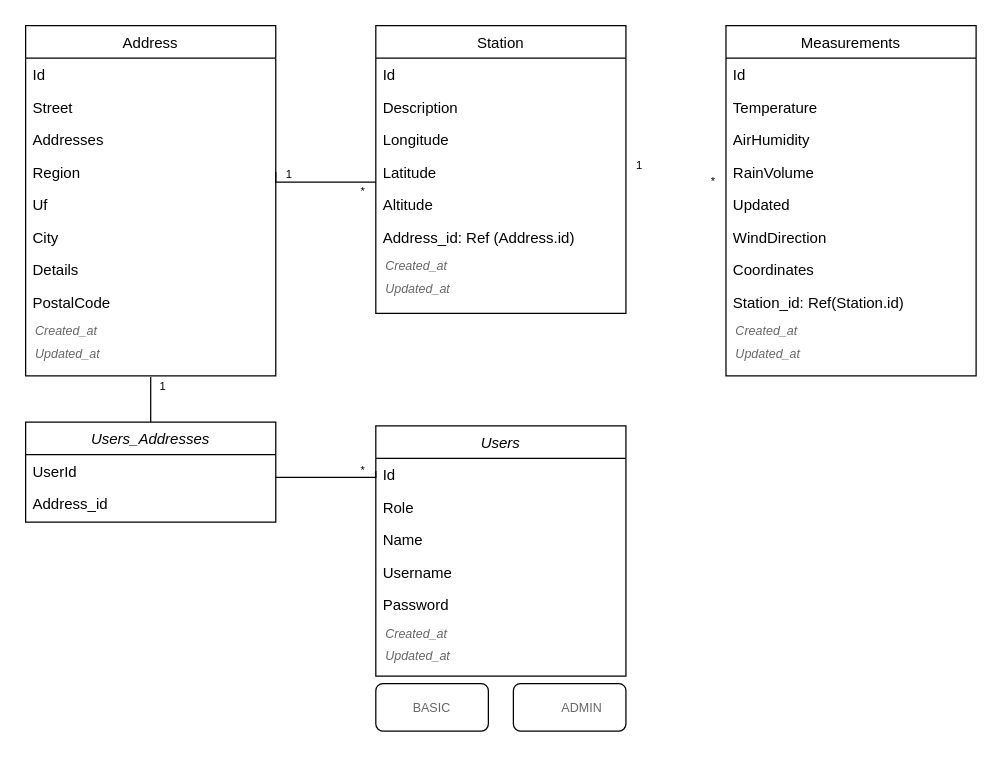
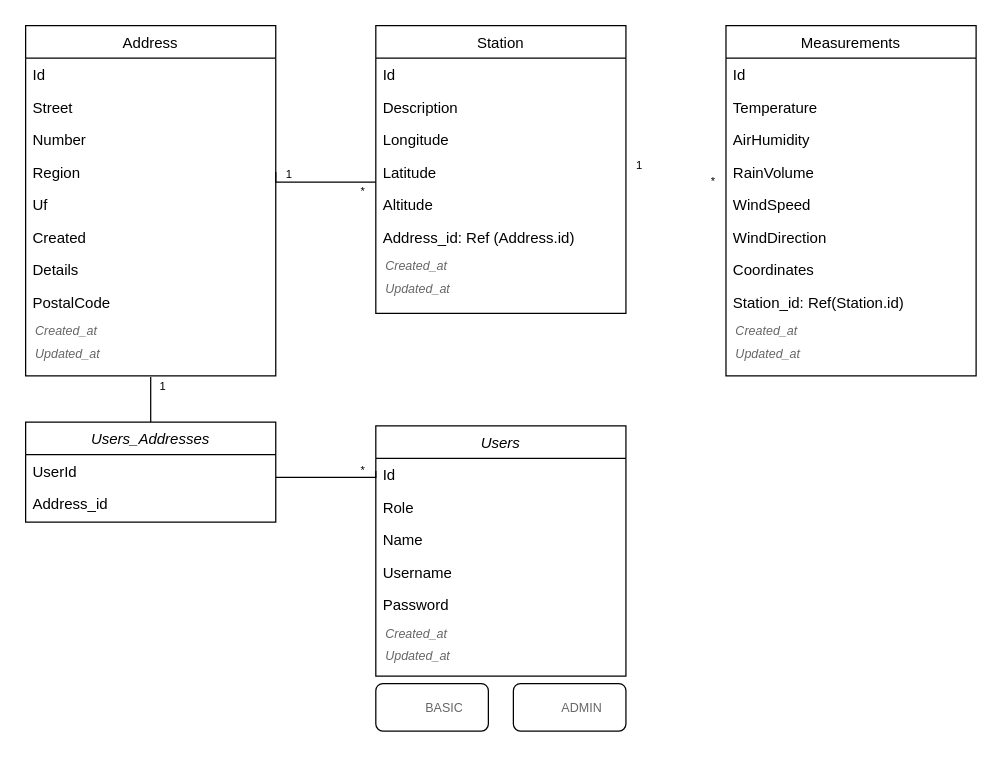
  <mxCell id="0" />
  <mxCell id="1" parent="0" />
  <mxCell id="2" value="Users" style="swimlane;fontStyle=2;align=center;verticalAlign=top;childLayout=stackLayout;horizontal=1;startSize=26;horizontalStack=0;resizeParent=1;resizeLast=0;collapsible=1;marginBottom=0;rounded=0;shadow=0;strokeWidth=1;" parent="1" vertex="1"><mxGeometry x="300" y="340" width="200" height="200" as="geometry"><mxRectangle x="230" y="140" width="160" height="26" as="alternateBounds" /></mxGeometry></mxCell>
  <mxCell id="3" value="Id&#10;" style="text;align=left;verticalAlign=top;spacingLeft=4;spacingRight=4;overflow=hidden;rotatable=0;points=[[0,0.5],[1,0.5]];portConstraint=eastwest;rounded=0;shadow=0;html=0;" parent="2" vertex="1"><mxGeometry y="26" width="200" height="26" as="geometry" /></mxCell>
  <mxCell id="4" value="Role" style="text;align=left;verticalAlign=top;spacingLeft=4;spacingRight=4;overflow=hidden;rotatable=0;points=[[0,0.5],[1,0.5]];portConstraint=eastwest;rounded=0;shadow=0;html=0;" parent="2" vertex="1"><mxGeometry y="52" width="200" height="26" as="geometry" /></mxCell>
  <mxCell id="5" value="Name" style="text;align=left;verticalAlign=top;spacingLeft=4;spacingRight=4;overflow=hidden;rotatable=0;points=[[0,0.5],[1,0.5]];portConstraint=eastwest;" parent="2" vertex="1"><mxGeometry y="78" width="200" height="26" as="geometry" /></mxCell>
  <mxCell id="6" value="Username" style="text;align=left;verticalAlign=top;spacingLeft=4;spacingRight=4;overflow=hidden;rotatable=0;points=[[0,0.5],[1,0.5]];portConstraint=eastwest;rounded=0;shadow=0;html=0;" parent="2" vertex="1"><mxGeometry y="104" width="200" height="26" as="geometry" /></mxCell>
  <mxCell id="7" value="Password" style="text;align=left;verticalAlign=top;spacingLeft=4;spacingRight=4;overflow=hidden;rotatable=0;points=[[0,0.5],[1,0.5]];portConstraint=eastwest;rounded=0;shadow=0;html=0;" parent="2" vertex="1"><mxGeometry y="130" width="200" height="26" as="geometry" /></mxCell>
  <mxCell id="8" value="Created_at" style="text;align=left;verticalAlign=top;spacingLeft=8;spacingRight=0;overflow=hidden;rotatable=0;points=[[0,0.5],[1,0.5]];portConstraint=eastwest;rounded=0;shadow=0;html=0;strokeWidth=0;fontSize=10;fontStyle=2;spacing=0;fontColor=#666666;" parent="2" vertex="1"><mxGeometry y="156" width="200" height="18" as="geometry" /></mxCell>
  <mxCell id="9" value="Updated_at" style="text;align=left;verticalAlign=top;spacingLeft=8;spacingRight=0;overflow=hidden;rotatable=0;points=[[0,0.5],[1,0.5]];portConstraint=eastwest;rounded=0;shadow=0;html=0;strokeWidth=0;fontSize=10;fontStyle=2;spacing=0;fontColor=#666666;" parent="2" vertex="1"><mxGeometry y="174" width="200" height="18" as="geometry" /></mxCell>
  <mxCell id="10" value="Address" style="swimlane;fontStyle=0;align=center;verticalAlign=top;childLayout=stackLayout;horizontal=1;startSize=26;horizontalStack=0;resizeParent=1;resizeLast=0;collapsible=1;marginBottom=0;rounded=0;shadow=0;strokeWidth=1;" parent="1" vertex="1"><mxGeometry x="20" y="20" width="200" height="280" as="geometry"><mxRectangle x="550" y="140" width="160" height="26" as="alternateBounds" /></mxGeometry></mxCell>
  <mxCell id="11" value="Id" style="text;align=left;verticalAlign=top;spacingLeft=4;spacingRight=4;overflow=hidden;rotatable=0;points=[[0,0.5],[1,0.5]];portConstraint=eastwest;rounded=0;shadow=0;html=0;" parent="10" vertex="1"><mxGeometry y="26" width="200" height="26" as="geometry" /></mxCell>
  <mxCell id="12" value="Street" style="text;align=left;verticalAlign=top;spacingLeft=4;spacingRight=4;overflow=hidden;rotatable=0;points=[[0,0.5],[1,0.5]];portConstraint=eastwest;" parent="10" vertex="1"><mxGeometry y="52" width="200" height="26" as="geometry" /></mxCell>
- <mxCell id="13" value="Addresses&#10;" style="text;align=left;verticalAlign=top;spacingLeft=4;spacingRight=4;overflow=hidden;rotatable=0;points=[[0,0.5],[1,0.5]];portConstraint=eastwest;rounded=0;shadow=0;html=0;" parent="10" vertex="1"><mxGeometry y="78" width="200" height="26" as="geometry" /></mxCell>
+ <mxCell id="13" value="Number&#10;" style="text;align=left;verticalAlign=top;spacingLeft=4;spacingRight=4;overflow=hidden;rotatable=0;points=[[0,0.5],[1,0.5]];portConstraint=eastwest;rounded=0;shadow=0;html=0;" parent="10" vertex="1"><mxGeometry y="78" width="200" height="26" as="geometry" /></mxCell>
  <mxCell id="14" value="Region" style="text;align=left;verticalAlign=top;spacingLeft=4;spacingRight=4;overflow=hidden;rotatable=0;points=[[0,0.5],[1,0.5]];portConstraint=eastwest;rounded=0;shadow=0;html=0;" parent="10" vertex="1"><mxGeometry y="104" width="200" height="26" as="geometry" /></mxCell>
  <mxCell id="15" value="Uf " style="text;align=left;verticalAlign=top;spacingLeft=4;spacingRight=4;overflow=hidden;rotatable=0;points=[[0,0.5],[1,0.5]];portConstraint=eastwest;rounded=0;shadow=0;html=0;" parent="10" vertex="1"><mxGeometry y="130" width="200" height="26" as="geometry" /></mxCell>
- <mxCell id="16" value="City" style="text;align=left;verticalAlign=top;spacingLeft=4;spacingRight=4;overflow=hidden;rotatable=0;points=[[0,0.5],[1,0.5]];portConstraint=eastwest;rounded=0;shadow=0;html=0;" parent="10" vertex="1"><mxGeometry y="156" width="200" height="26" as="geometry" /></mxCell>
+ <mxCell id="16" value="Created" style="text;align=left;verticalAlign=top;spacingLeft=4;spacingRight=4;overflow=hidden;rotatable=0;points=[[0,0.5],[1,0.5]];portConstraint=eastwest;rounded=0;shadow=0;html=0;" parent="10" vertex="1"><mxGeometry y="156" width="200" height="26" as="geometry" /></mxCell>
  <mxCell id="17" value="Details" style="text;align=left;verticalAlign=top;spacingLeft=4;spacingRight=4;overflow=hidden;rotatable=0;points=[[0,0.5],[1,0.5]];portConstraint=eastwest;rounded=0;shadow=0;html=0;" parent="10" vertex="1"><mxGeometry y="182" width="200" height="26" as="geometry" /></mxCell>
  <mxCell id="18" value="PostalCode" style="text;align=left;verticalAlign=top;spacingLeft=4;spacingRight=4;overflow=hidden;rotatable=0;points=[[0,0.5],[1,0.5]];portConstraint=eastwest;rounded=0;shadow=0;html=0;" parent="10" vertex="1"><mxGeometry y="208" width="200" height="26" as="geometry" /></mxCell>
  <mxCell id="19" value="Created_at" style="text;align=left;verticalAlign=top;spacingLeft=8;spacingRight=0;overflow=hidden;rotatable=0;points=[[0,0.5],[1,0.5]];portConstraint=eastwest;rounded=0;shadow=0;html=0;strokeWidth=0;fontSize=10;fontStyle=2;spacing=0;fontColor=#666666;" parent="10" vertex="1"><mxGeometry y="234" width="200" height="18" as="geometry" /></mxCell>
  <mxCell id="20" value="Updated_at" style="text;align=left;verticalAlign=top;spacingLeft=8;spacingRight=0;overflow=hidden;rotatable=0;points=[[0,0.5],[1,0.5]];portConstraint=eastwest;rounded=0;shadow=0;html=0;strokeWidth=0;fontSize=10;fontStyle=2;spacing=0;fontColor=#666666;" parent="10" vertex="1"><mxGeometry y="252" width="200" height="18" as="geometry" /></mxCell>
  <mxCell id="21" value="Measurements" style="swimlane;fontStyle=0;align=center;verticalAlign=top;childLayout=stackLayout;horizontal=1;startSize=26;horizontalStack=0;resizeParent=1;resizeLast=0;collapsible=1;marginBottom=0;rounded=0;shadow=0;strokeWidth=1;" parent="1" vertex="1"><mxGeometry x="580" y="20" width="200" height="280" as="geometry"><mxRectangle x="550" y="140" width="160" height="26" as="alternateBounds" /></mxGeometry></mxCell>
  <mxCell id="22" value="Id" style="text;align=left;verticalAlign=top;spacingLeft=4;spacingRight=4;overflow=hidden;rotatable=0;points=[[0,0.5],[1,0.5]];portConstraint=eastwest;rounded=0;shadow=0;html=0;" parent="21" vertex="1"><mxGeometry y="26" width="200" height="26" as="geometry" /></mxCell>
  <mxCell id="23" value="Temperature" style="text;align=left;verticalAlign=top;spacingLeft=4;spacingRight=4;overflow=hidden;rotatable=0;points=[[0,0.5],[1,0.5]];portConstraint=eastwest;rounded=0;shadow=0;html=0;" parent="21" vertex="1"><mxGeometry y="52" width="200" height="26" as="geometry" /></mxCell>
  <mxCell id="24" value="AirHumidity" style="text;align=left;verticalAlign=top;spacingLeft=4;spacingRight=4;overflow=hidden;rotatable=0;points=[[0,0.5],[1,0.5]];portConstraint=eastwest;" parent="21" vertex="1"><mxGeometry y="78" width="200" height="26" as="geometry" /></mxCell>
  <mxCell id="25" value="RainVolume" style="text;align=left;verticalAlign=top;spacingLeft=4;spacingRight=4;overflow=hidden;rotatable=0;points=[[0,0.5],[1,0.5]];portConstraint=eastwest;rounded=0;shadow=0;html=0;" parent="21" vertex="1"><mxGeometry y="104" width="200" height="26" as="geometry" /></mxCell>
- <mxCell id="26" value="Updated" style="text;align=left;verticalAlign=top;spacingLeft=4;spacingRight=4;overflow=hidden;rotatable=0;points=[[0,0.5],[1,0.5]];portConstraint=eastwest;rounded=0;shadow=0;html=0;" parent="21" vertex="1"><mxGeometry y="130" width="200" height="26" as="geometry" /></mxCell>
+ <mxCell id="26" value="WindSpeed" style="text;align=left;verticalAlign=top;spacingLeft=4;spacingRight=4;overflow=hidden;rotatable=0;points=[[0,0.5],[1,0.5]];portConstraint=eastwest;rounded=0;shadow=0;html=0;" parent="21" vertex="1"><mxGeometry y="130" width="200" height="26" as="geometry" /></mxCell>
  <mxCell id="27" value="WindDirection" style="text;align=left;verticalAlign=top;spacingLeft=4;spacingRight=4;overflow=hidden;rotatable=0;points=[[0,0.5],[1,0.5]];portConstraint=eastwest;rounded=0;shadow=0;html=0;" parent="21" vertex="1"><mxGeometry y="156" width="200" height="26" as="geometry" /></mxCell>
  <mxCell id="28" value="Coordinates" style="text;align=left;verticalAlign=top;spacingLeft=4;spacingRight=4;overflow=hidden;rotatable=0;points=[[0,0.5],[1,0.5]];portConstraint=eastwest;rounded=0;shadow=0;html=0;" parent="21" vertex="1"><mxGeometry y="182" width="200" height="26" as="geometry" /></mxCell>
  <mxCell id="29" value="Station_id: Ref(Station.id)" style="text;align=left;verticalAlign=top;spacingLeft=4;spacingRight=4;overflow=hidden;rotatable=0;points=[[0,0.5],[1,0.5]];portConstraint=eastwest;rounded=0;shadow=0;html=0;" parent="21" vertex="1"><mxGeometry y="208" width="200" height="26" as="geometry" /></mxCell>
  <mxCell id="30" value="Created_at" style="text;align=left;verticalAlign=top;spacingLeft=8;spacingRight=0;overflow=hidden;rotatable=0;points=[[0,0.5],[1,0.5]];portConstraint=eastwest;rounded=0;shadow=0;html=0;strokeWidth=0;fontSize=10;fontStyle=2;spacing=0;fontColor=#666666;" parent="21" vertex="1"><mxGeometry y="234" width="200" height="18" as="geometry" /></mxCell>
  <mxCell id="31" value="Updated_at" style="text;align=left;verticalAlign=top;spacingLeft=8;spacingRight=0;overflow=hidden;rotatable=0;points=[[0,0.5],[1,0.5]];portConstraint=eastwest;rounded=0;shadow=0;html=0;strokeWidth=0;fontSize=10;fontStyle=2;spacing=0;fontColor=#666666;" parent="21" vertex="1"><mxGeometry y="252" width="200" height="18" as="geometry" /></mxCell>
  <mxCell id="32" value="Station&#10;" style="swimlane;fontStyle=0;align=center;verticalAlign=top;childLayout=stackLayout;horizontal=1;startSize=26;horizontalStack=0;resizeParent=1;resizeLast=0;collapsible=1;marginBottom=0;rounded=0;shadow=0;strokeWidth=1;fontColor=#000000;" parent="1" vertex="1"><mxGeometry x="300" y="20" width="200" height="230" as="geometry"><mxRectangle x="550" y="140" width="160" height="26" as="alternateBounds" /></mxGeometry></mxCell>
  <mxCell id="33" value="Id&#10;" style="text;align=left;verticalAlign=top;spacingLeft=4;spacingRight=4;overflow=hidden;rotatable=0;points=[[0,0.5],[1,0.5]];portConstraint=eastwest;rounded=0;shadow=0;html=0;" parent="32" vertex="1"><mxGeometry y="26" width="200" height="26" as="geometry" /></mxCell>
  <mxCell id="34" value="Description" style="text;align=left;verticalAlign=top;spacingLeft=4;spacingRight=4;overflow=hidden;rotatable=0;points=[[0,0.5],[1,0.5]];portConstraint=eastwest;rounded=0;shadow=0;html=0;" parent="32" vertex="1"><mxGeometry y="52" width="200" height="26" as="geometry" /></mxCell>
  <mxCell id="35" value="Longitude" style="text;align=left;verticalAlign=top;spacingLeft=4;spacingRight=4;overflow=hidden;rotatable=0;points=[[0,0.5],[1,0.5]];portConstraint=eastwest;rounded=0;shadow=0;html=0;" parent="32" vertex="1"><mxGeometry y="78" width="200" height="26" as="geometry" /></mxCell>
  <mxCell id="36" value="Latitude" style="text;align=left;verticalAlign=top;spacingLeft=4;spacingRight=4;overflow=hidden;rotatable=0;points=[[0,0.5],[1,0.5]];portConstraint=eastwest;rounded=0;shadow=0;html=0;" parent="32" vertex="1"><mxGeometry y="104" width="200" height="26" as="geometry" /></mxCell>
  <mxCell id="37" value="Altitude&#10;" style="text;align=left;verticalAlign=top;spacingLeft=4;spacingRight=4;overflow=hidden;rotatable=0;points=[[0,0.5],[1,0.5]];portConstraint=eastwest;rounded=0;shadow=0;html=0;" parent="32" vertex="1"><mxGeometry y="130" width="200" height="26" as="geometry" /></mxCell>
  <mxCell id="38" value="Address_id: Ref (Address.id)" style="text;align=left;verticalAlign=top;spacingLeft=4;spacingRight=4;overflow=hidden;rotatable=0;points=[[0,0.5],[1,0.5]];portConstraint=eastwest;rounded=0;shadow=0;html=0;" parent="32" vertex="1"><mxGeometry y="156" width="200" height="26" as="geometry" /></mxCell>
  <mxCell id="39" value="Created_at" style="text;align=left;verticalAlign=top;spacingLeft=8;spacingRight=0;overflow=hidden;rotatable=0;points=[[0,0.5],[1,0.5]];portConstraint=eastwest;rounded=0;shadow=0;html=0;strokeWidth=0;fontSize=10;fontStyle=2;spacing=0;fontColor=#666666;" parent="32" vertex="1"><mxGeometry y="182" width="200" height="18" as="geometry" /></mxCell>
  <mxCell id="40" value="Updated_at" style="text;align=left;verticalAlign=top;spacingLeft=8;spacingRight=0;overflow=hidden;rotatable=0;points=[[0,0.5],[1,0.5]];portConstraint=eastwest;rounded=0;shadow=0;html=0;strokeWidth=0;fontSize=10;fontStyle=2;spacing=0;fontColor=#666666;" parent="32" vertex="1"><mxGeometry y="200" width="200" height="18" as="geometry" /></mxCell>
  <mxCell id="41" value="&lt;font style=&quot;font-size: 9px&quot;&gt;1&lt;/font&gt;" style="text;html=1;strokeColor=none;fillColor=none;align=center;verticalAlign=middle;whiteSpace=wrap;rounded=0;" parent="1" vertex="1"><mxGeometry x="501" y="126" width="20" height="10" as="geometry" /></mxCell>
  <mxCell id="42" value="&lt;font style=&quot;font-size: 9px&quot;&gt;*&lt;/font&gt;" style="text;html=1;strokeColor=none;fillColor=none;align=center;verticalAlign=middle;whiteSpace=wrap;rounded=0;" parent="1" vertex="1"><mxGeometry x="560" y="139" width="20" height="10" as="geometry" /></mxCell>
  <mxCell id="43" style="edgeStyle=orthogonalEdgeStyle;rounded=0;orthogonalLoop=1;jettySize=auto;html=1;endArrow=none;endFill=0;entryX=0;entryY=0;entryDx=0;entryDy=0;" parent="1" source="44" edge="1"><mxGeometry relative="1" as="geometry"><mxPoint x="120" y="301" as="targetPoint" /><Array as="points"><mxPoint x="120" y="320" /><mxPoint x="120" y="320" /></Array></mxGeometry></mxCell>
  <mxCell id="44" value="Users_Addresses" style="swimlane;fontStyle=2;align=center;verticalAlign=top;childLayout=stackLayout;horizontal=1;startSize=26;horizontalStack=0;resizeParent=1;resizeLast=0;collapsible=1;marginBottom=0;rounded=0;shadow=0;strokeWidth=1;" parent="1" vertex="1"><mxGeometry x="20" y="337" width="200" height="80" as="geometry"><mxRectangle x="230" y="140" width="160" height="26" as="alternateBounds" /></mxGeometry></mxCell>
  <mxCell id="45" value="UserId" style="text;align=left;verticalAlign=top;spacingLeft=4;spacingRight=4;overflow=hidden;rotatable=0;points=[[0,0.5],[1,0.5]];portConstraint=eastwest;rounded=0;shadow=0;html=0;" parent="44" vertex="1"><mxGeometry y="26" width="200" height="26" as="geometry" /></mxCell>
  <mxCell id="46" value="Address_id" style="text;align=left;verticalAlign=top;spacingLeft=4;spacingRight=4;overflow=hidden;rotatable=0;points=[[0,0.5],[1,0.5]];portConstraint=eastwest;" parent="44" vertex="1"><mxGeometry y="52" width="200" height="26" as="geometry" /></mxCell>
  <mxCell id="47" value="&lt;font style=&quot;font-size: 9px&quot;&gt;*&lt;/font&gt;" style="text;html=1;strokeColor=none;fillColor=none;align=center;verticalAlign=middle;whiteSpace=wrap;rounded=0;" parent="1" vertex="1"><mxGeometry x="280" y="367.5" width="20" height="15" as="geometry" /></mxCell>
  <mxCell id="48" value="&lt;font style=&quot;font-size: 9px&quot;&gt;1&lt;/font&gt;" style="text;html=1;strokeColor=none;fillColor=none;align=center;verticalAlign=middle;whiteSpace=wrap;rounded=0;" parent="1" vertex="1"><mxGeometry x="221" y="132.5" width="20" height="10" as="geometry" /></mxCell>
  <mxCell id="49" value="" style="edgeStyle=orthogonalEdgeStyle;rounded=0;orthogonalLoop=1;jettySize=auto;html=1;endArrow=none;endFill=0;entryX=1;entryY=0.5;entryDx=0;entryDy=0;" parent="1" target="14" edge="1"><mxGeometry relative="1" as="geometry"><mxPoint x="300" y="145" as="sourcePoint" /><mxPoint x="300" y="144.5" as="targetPoint" /><Array as="points"><mxPoint x="220" y="145" /></Array></mxGeometry></mxCell>
  <mxCell id="50" value="" style="edgeStyle=orthogonalEdgeStyle;rounded=0;orthogonalLoop=1;jettySize=auto;html=1;fontSize=10;fontColor=#666666;entryX=1.001;entryY=0.7;entryDx=0;entryDy=0;entryPerimeter=0;endArrow=none;endFill=0;" parent="1" target="45" edge="1"><mxGeometry relative="1" as="geometry"><Array as="points"><mxPoint x="300" y="381" /></Array><mxPoint x="300" y="376" as="sourcePoint" /></mxGeometry></mxCell>
  <mxCell id="51" value="" style="rounded=1;whiteSpace=wrap;html=1;fontSize=10;fontColor=#666666;strokeWidth=1;verticalAlign=middle;" parent="1" vertex="1"><mxGeometry x="300" y="546" width="90" height="38" as="geometry" /></mxCell>
- <mxCell id="52" value="BASIC" style="text;html=1;strokeColor=none;fillColor=none;align=center;verticalAlign=middle;whiteSpace=wrap;rounded=0;fontSize=10;fontColor=#666666;" parent="1" vertex="1"><mxGeometry x="315" y="550" width="60" height="30" as="geometry" /></mxCell>
+ <mxCell id="52" value="BASIC" style="text;html=1;strokeColor=none;fillColor=none;align=center;verticalAlign=middle;whiteSpace=wrap;rounded=0;fontSize=10;fontColor=#666666;" parent="1" vertex="1"><mxGeometry x="325" y="550" width="60" height="30" as="geometry" /></mxCell>
  <mxCell id="53" value="" style="rounded=1;whiteSpace=wrap;html=1;fontSize=10;fontColor=#666666;strokeWidth=1;verticalAlign=middle;" parent="1" vertex="1"><mxGeometry x="410" y="546" width="90" height="38" as="geometry" /></mxCell>
  <mxCell id="54" value="ADMIN" style="text;html=1;strokeColor=none;fillColor=none;align=center;verticalAlign=middle;whiteSpace=wrap;rounded=0;fontSize=10;fontColor=#666666;" parent="1" vertex="1"><mxGeometry x="435" y="550" width="60" height="30" as="geometry" /></mxCell>
  <mxCell id="55" value="&lt;font style=&quot;font-size: 9px&quot;&gt;1&lt;/font&gt;" style="text;html=1;strokeColor=none;fillColor=none;align=center;verticalAlign=middle;whiteSpace=wrap;rounded=0;" parent="1" vertex="1"><mxGeometry x="120" y="300" width="20" height="15" as="geometry" /></mxCell>
  <mxCell id="56" value="&lt;font style=&quot;font-size: 9px&quot;&gt;*&lt;/font&gt;" style="text;html=1;strokeColor=none;fillColor=none;align=center;verticalAlign=middle;whiteSpace=wrap;rounded=0;" parent="1" vertex="1"><mxGeometry x="280" y="147" width="20" height="10" as="geometry" /></mxCell>
